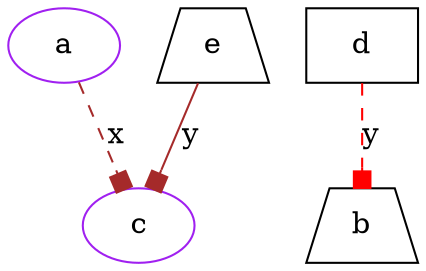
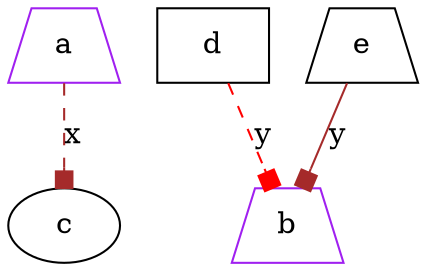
  digraph {
    node [color=black shape=ellipse]
    edge [arrowhead=box color=brown style=dashed]
-   a [color=purple]
-   c [color=purple]
-   b [shape=trapezium]
+   a [color=purple shape=trapezium]
+   c
+   b [color=purple shape=trapezium]
    d [shape=box]
    e [shape=trapezium]
    a -> c [label=x]
    d -> b [color=red label=y]
-   e -> c [label=y style=""]
+   e -> b [label=y style=""]
  }
